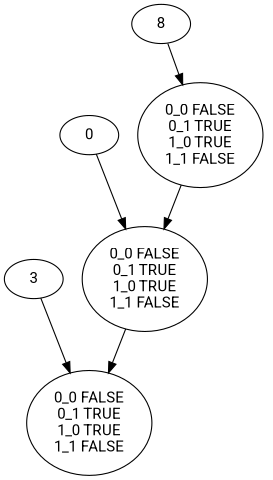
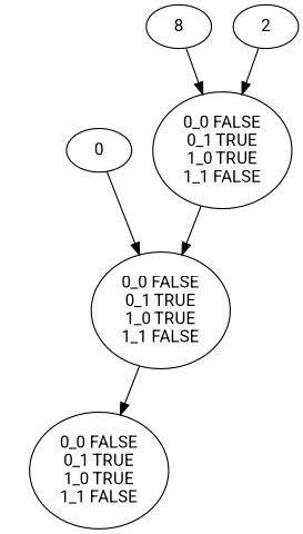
  digraph {
    fontname=Roboto
    node [fontname=Roboto]
    edge [fontname=Roboto]
    n1 [label="0_0 FALSE\n0_1 TRUE\n1_0 TRUE\n1_1 FALSE"]
    n2 [label="0_0 FALSE\n0_1 TRUE\n1_0 TRUE\n1_1 FALSE"]
    n3 [label=8]
    n4 [label="0_0 FALSE\n0_1 TRUE\n1_0 TRUE\n1_1 FALSE"]
+   2
    0
-   3
    n1 -> n2
    n2 -> n4
    n3 -> n1
+   2 -> n1
    0 -> n2
-   3 -> n4
  }
